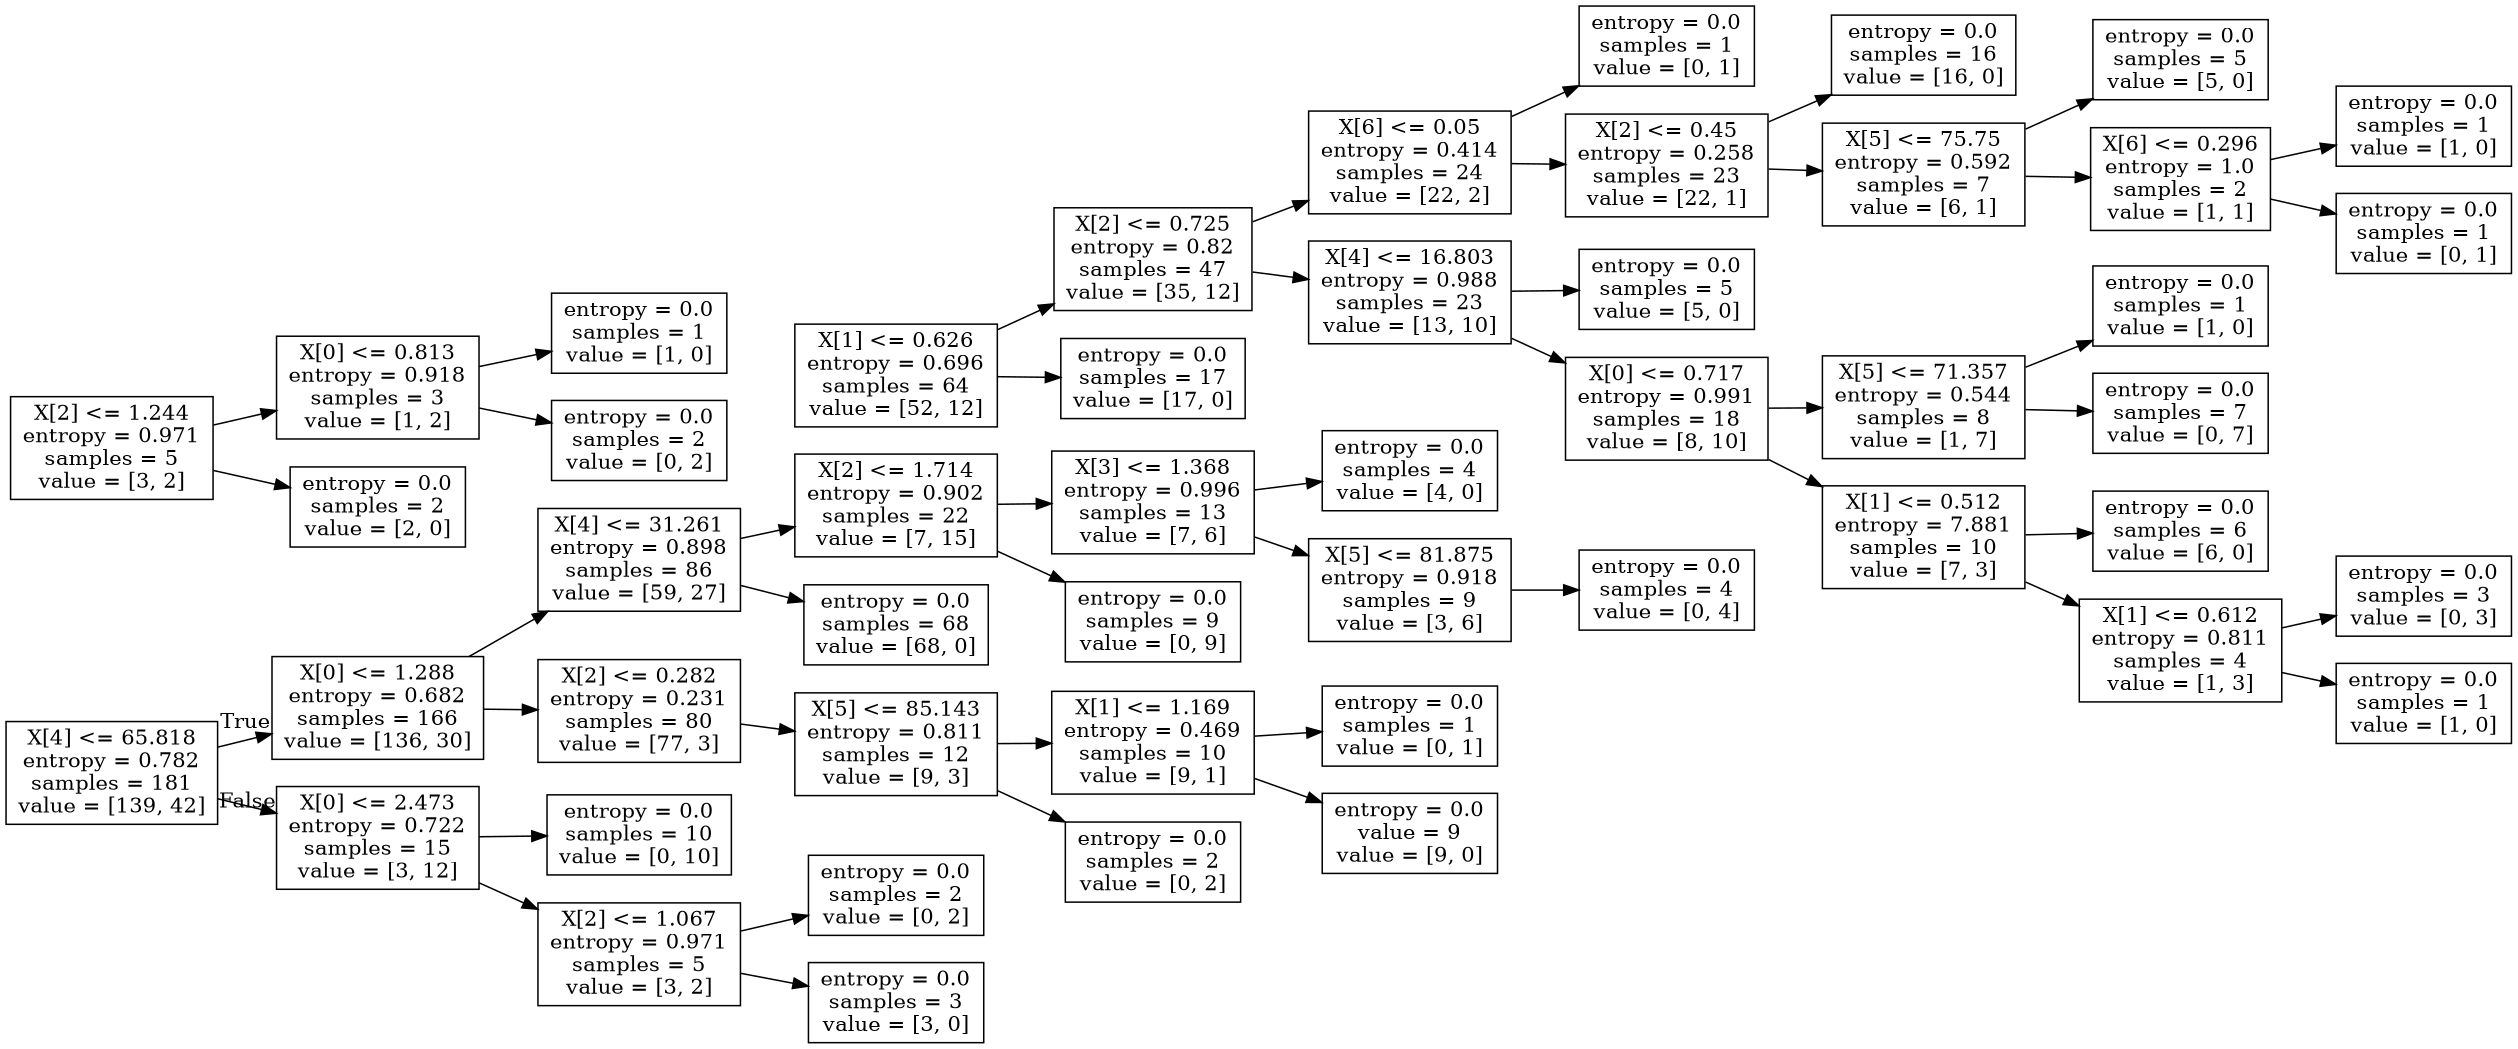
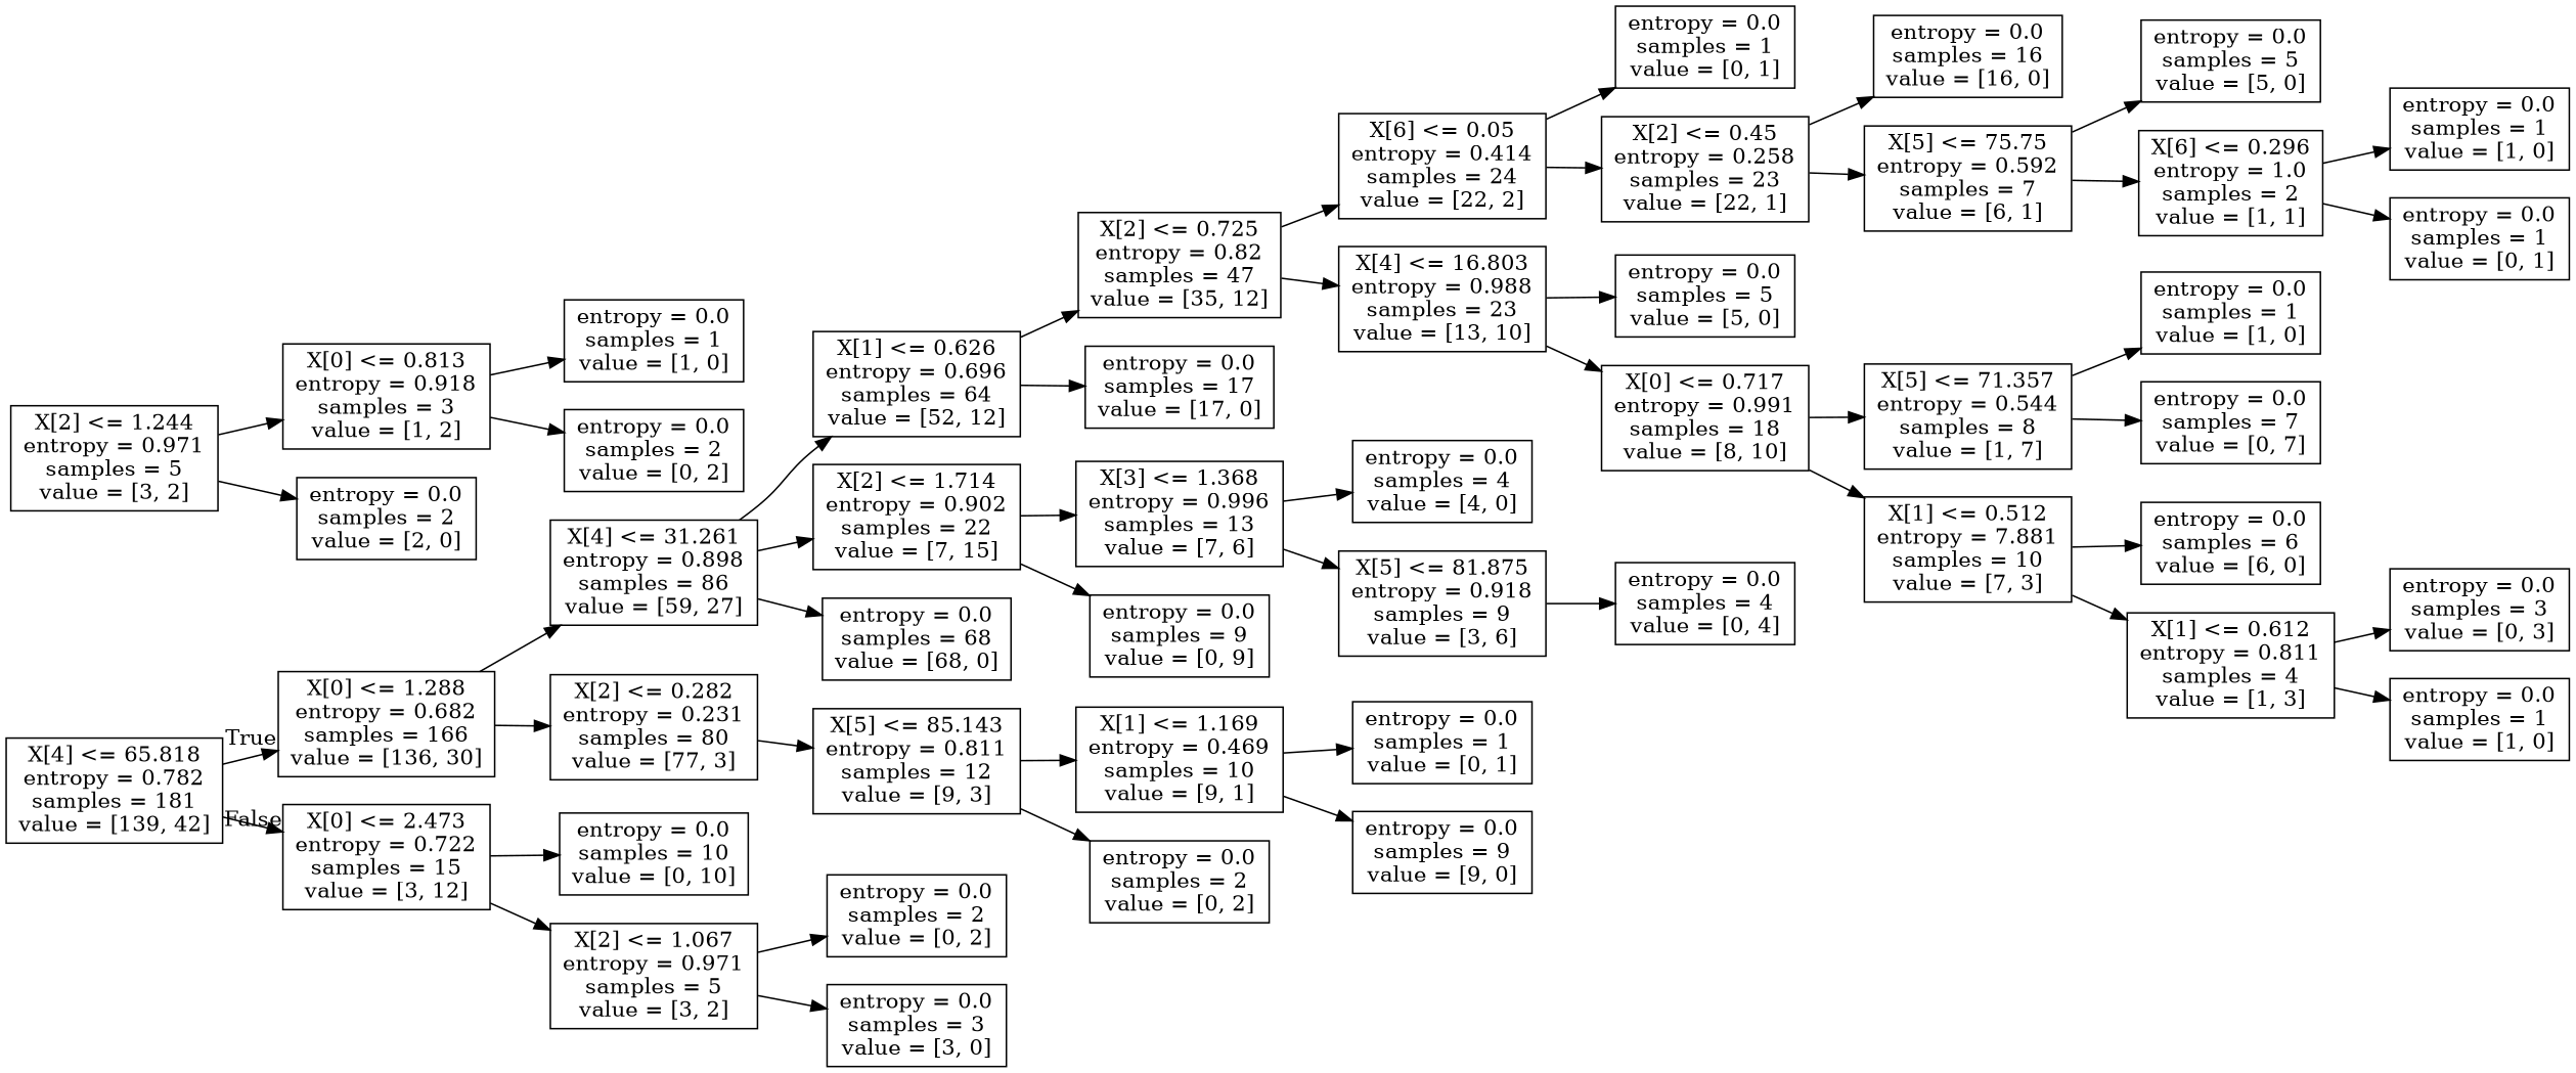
  digraph {
    rankdir=LR
    node [shape=box]
    n1 [label="X[4] <= 65.818\nentropy = 0.782\nsamples = 181\nvalue = [139, 42]"]
    n2 [label="X[0] <= 1.288\nentropy = 0.682\nsamples = 166\nvalue = [136, 30]"]
    n3 [label="X[0] <= 2.473\nentropy = 0.722\nsamples = 15\nvalue = [3, 12]"]
    n4 [label="X[4] <= 31.261\nentropy = 0.898\nsamples = 86\nvalue = [59, 27]"]
    n5 [label="X[2] <= 0.282\nentropy = 0.231\nsamples = 80\nvalue = [77, 3]"]
    n6 [label="entropy = 0.0\nsamples = 10\nvalue = [0, 10]"]
    n7 [label="X[2] <= 1.067\nentropy = 0.971\nsamples = 5\nvalue = [3, 2]"]
    n8 [label="X[1] <= 0.626\nentropy = 0.696\nsamples = 64\nvalue = [52, 12]"]
    n9 [label="X[2] <= 1.714\nentropy = 0.902\nsamples = 22\nvalue = [7, 15]"]
    n10 [label="entropy = 0.0\nsamples = 68\nvalue = [68, 0]"]
    n11 [label="X[5] <= 85.143\nentropy = 0.811\nsamples = 12\nvalue = [9, 3]"]
    n12 [label="X[2] <= 0.725\nentropy = 0.82\nsamples = 47\nvalue = [35, 12]"]
    n13 [label="entropy = 0.0\nsamples = 17\nvalue = [17, 0]"]
    n14 [label="X[3] <= 1.368\nentropy = 0.996\nsamples = 13\nvalue = [7, 6]"]
    n15 [label="entropy = 0.0\nsamples = 9\nvalue = [0, 9]"]
    n16 [label="X[6] <= 0.05\nentropy = 0.414\nsamples = 24\nvalue = [22, 2]"]
    n17 [label="X[4] <= 16.803\nentropy = 0.988\nsamples = 23\nvalue = [13, 10]"]
    n18 [label="entropy = 0.0\nsamples = 1\nvalue = [0, 1]"]
    n19 [label="X[2] <= 0.45\nentropy = 0.258\nsamples = 23\nvalue = [22, 1]"]
    n20 [label="entropy = 0.0\nsamples = 5\nvalue = [5, 0]"]
    n21 [label="X[0] <= 0.717\nentropy = 0.991\nsamples = 18\nvalue = [8, 10]"]
    n22 [label="entropy = 0.0\nsamples = 16\nvalue = [16, 0]"]
    n23 [label="X[5] <= 75.75\nentropy = 0.592\nsamples = 7\nvalue = [6, 1]"]
    n24 [label="entropy = 0.0\nsamples = 5\nvalue = [5, 0]"]
    n25 [label="X[6] <= 0.296\nentropy = 1.0\nsamples = 2\nvalue = [1, 1]"]
    n26 [label="entropy = 0.0\nsamples = 1\nvalue = [1, 0]"]
    n27 [label="entropy = 0.0\nsamples = 1\nvalue = [0, 1]"]
    n28 [label="X[5] <= 71.357\nentropy = 0.544\nsamples = 8\nvalue = [1, 7]"]
    n29 [label="X[1] <= 0.512\nentropy = 7.881\nsamples = 10\nvalue = [7, 3]"]
    n30 [label="entropy = 0.0\nsamples = 1\nvalue = [1, 0]"]
    n31 [label="entropy = 0.0\nsamples = 7\nvalue = [0, 7]"]
    n32 [label="entropy = 0.0\nsamples = 6\nvalue = [6, 0]"]
    n33 [label="X[1] <= 0.612\nentropy = 0.811\nsamples = 4\nvalue = [1, 3]"]
    n34 [label="entropy = 0.0\nsamples = 3\nvalue = [0, 3]"]
    n35 [label="entropy = 0.0\nsamples = 1\nvalue = [1, 0]"]
    n36 [label="entropy = 0.0\nsamples = 4\nvalue = [4, 0]"]
    n37 [label="X[5] <= 81.875\nentropy = 0.918\nsamples = 9\nvalue = [3, 6]"]
    n38 [label="entropy = 0.0\nsamples = 4\nvalue = [0, 4]"]
    n39 [label="X[2] <= 1.244\nentropy = 0.971\nsamples = 5\nvalue = [3, 2]"]
    n40 [label="X[0] <= 0.813\nentropy = 0.918\nsamples = 3\nvalue = [1, 2]"]
    n41 [label="entropy = 0.0\nsamples = 2\nvalue = [2, 0]"]
    n42 [label="entropy = 0.0\nsamples = 1\nvalue = [1, 0]"]
    n43 [label="entropy = 0.0\nsamples = 2\nvalue = [0, 2]"]
    n44 [label="X[1] <= 1.169\nentropy = 0.469\nsamples = 10\nvalue = [9, 1]"]
    n45 [label="entropy = 0.0\nsamples = 2\nvalue = [0, 2]"]
    n46 [label="entropy = 0.0\nsamples = 1\nvalue = [0, 1]"]
-   n47 [label="entropy = 0.0\nvalue = 9\nvalue = [9, 0]"]
+   n47 [label="entropy = 0.0\nsamples = 9\nvalue = [9, 0]"]
    n48 [label="entropy = 0.0\nsamples = 2\nvalue = [0, 2]"]
    n49 [label="entropy = 0.0\nsamples = 3\nvalue = [3, 0]"]
    n1 -> n2 [headlabel=True labelangle=45 labeldistance=2.5]
    n1 -> n3 [headlabel=False labelangle=-45 labeldistance=2.5]
    n2 -> n4
    n2 -> n5
    n3 -> n6
    n3 -> n7
+   n4 -> n8
    n4 -> n9
    n4 -> n10
    n5 -> n11
    n7 -> n48
    n7 -> n49
    n8 -> n12
    n8 -> n13
    n9 -> n14
    n9 -> n15
    n11 -> n44
    n11 -> n45
    n12 -> n16
    n12 -> n17
    n14 -> n36
    n14 -> n37
    n16 -> n18
    n16 -> n19
    n17 -> n20
    n17 -> n21
    n19 -> n22
    n19 -> n23
    n21 -> n28
    n21 -> n29
    n23 -> n24
    n23 -> n25
    n25 -> n26
    n25 -> n27
    n28 -> n30
    n28 -> n31
    n29 -> n32
    n29 -> n33
    n33 -> n34
    n33 -> n35
    n37 -> n38
    n39 -> n40
    n39 -> n41
    n40 -> n42
    n40 -> n43
    n44 -> n46
    n44 -> n47
  }
